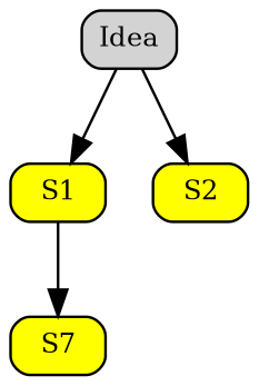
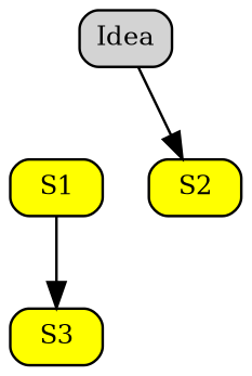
  digraph {
    rankDir=LR
    node [fillcolor=yellow fixedsize=true fontsize=10 shape=box style="rounded,filled"]
    Idea [fillcolor=lightgrey height=0.3 width=0.5]
    S1 [height=0.3 width=0.5]
    S2 [height=0.3 width=0.5]
-   S3 [height=0.3 width=0.5 label=S7]
-   Idea -> S1
+   S3 [height=0.3 width=0.5]
    Idea -> S2
    S1 -> S3
  }
